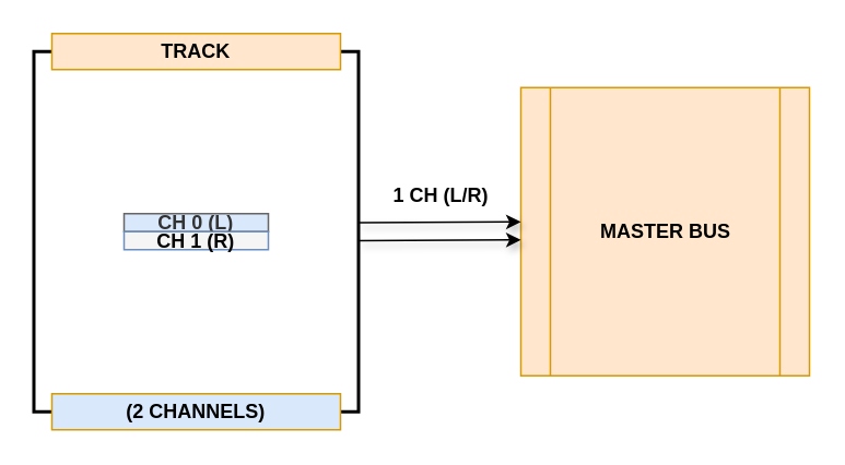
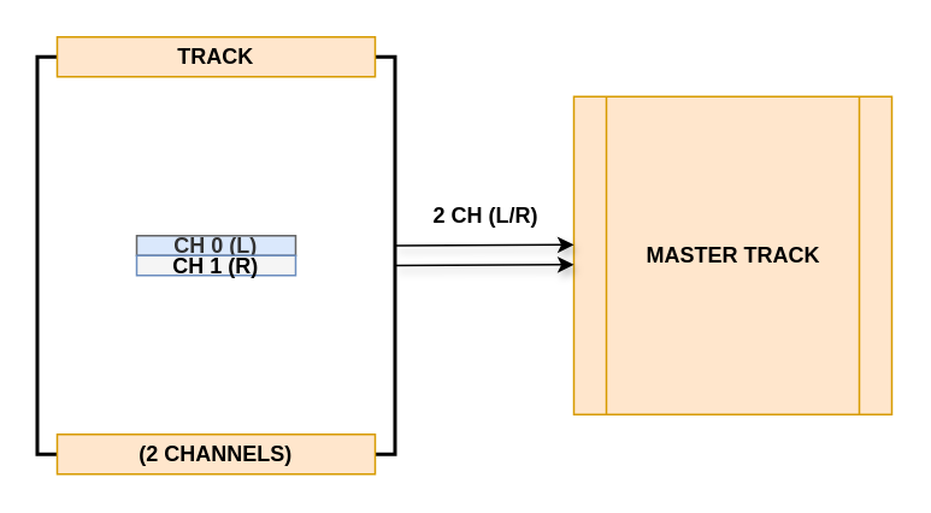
  <mxCell id="0" />
  <mxCell id="1" parent="0" />
- <mxCell id="2" value="&lt;b&gt;MASTER BUS&lt;/b&gt;" style="shape=process;whiteSpace=wrap;html=1;backgroundOutline=1;fillColor=#ffe6cc;strokeColor=#d79b00;" parent="1" vertex="1"><mxGeometry x="317" y="53" width="176" height="176" as="geometry" /></mxCell>
+ <mxCell id="2" value="&lt;b&gt;MASTER TRACK&lt;/b&gt;" style="shape=process;whiteSpace=wrap;html=1;backgroundOutline=1;fillColor=#ffe6cc;strokeColor=#d79b00;" parent="1" vertex="1"><mxGeometry x="317" y="53" width="176" height="176" as="geometry" /></mxCell>
  <mxCell id="3" value="&lt;b&gt;CH 0&lt;/b&gt; &lt;b&gt;(L)&lt;/b&gt;" style="rounded=0;whiteSpace=wrap;html=1;fillColor=#dae8fc;strokeColor=#666666;fontColor=#333333;" parent="1" vertex="1"><mxGeometry x="75" y="130" width="88" height="11" as="geometry" /></mxCell>
  <mxCell id="4" value="&lt;b&gt;CH 1 (R)&lt;/b&gt;" style="rounded=0;whiteSpace=wrap;html=1;fillColor=#f5f5f5;strokeColor=#6c8ebf;" parent="1" vertex="1"><mxGeometry x="75" y="141" width="88" height="11" as="geometry" /></mxCell>
  <mxCell id="5" value="" style="strokeWidth=2;html=1;shape=mxgraph.flowchart.annotation_1;align=left;pointerEvents=1;labelBackgroundColor=none;fontColor=#000000;" parent="1" vertex="1"><mxGeometry x="20" y="31" width="22" height="220" as="geometry" /></mxCell>
  <mxCell id="6" value="" style="strokeWidth=2;html=1;shape=mxgraph.flowchart.annotation_1;align=left;pointerEvents=1;labelBackgroundColor=none;fontColor=#000000;rotation=-180;" parent="1" vertex="1"><mxGeometry x="196" y="31" width="22" height="220" as="geometry" /></mxCell>
  <mxCell id="7" value="&lt;b&gt;TRACK&lt;/b&gt;" style="rounded=0;whiteSpace=wrap;html=1;labelBackgroundColor=none;fillColor=#ffe6cc;strokeColor=#d79b00;" parent="1" vertex="1"><mxGeometry x="31" y="20" width="176" height="22" as="geometry" /></mxCell>
- <mxCell id="8" value="&lt;b&gt;(2 CHANNELS)&lt;/b&gt;" style="rounded=0;whiteSpace=wrap;html=1;labelBackgroundColor=none;fillColor=#dae8fc;strokeColor=#d79b00;" parent="1" vertex="1"><mxGeometry x="31" y="240" width="176" height="22" as="geometry" /></mxCell>
- <mxCell id="9" value="&lt;b&gt;1 CH (L/R)&lt;/b&gt;" style="text;html=1;align=center;verticalAlign=middle;resizable=0;points=[];autosize=1;fontColor=#000000;" vertex="1" parent="1"><mxGeometry x="229" y="108" width="77" height="22" as="geometry" /></mxCell>
+ <mxCell id="8" value="&lt;b&gt;(2 CHANNELS)&lt;/b&gt;" style="rounded=0;whiteSpace=wrap;html=1;labelBackgroundColor=none;fillColor=#ffe6cc;strokeColor=#d79b00;" parent="1" vertex="1"><mxGeometry x="31" y="240" width="176" height="22" as="geometry" /></mxCell>
+ <mxCell id="9" value="&lt;b&gt;2 CH (L/R)&lt;/b&gt;" style="text;html=1;align=center;verticalAlign=middle;resizable=0;points=[];autosize=1;fontColor=#000000;" vertex="1" parent="1"><mxGeometry x="229" y="108" width="77" height="22" as="geometry" /></mxCell>
  <mxCell id="10" value="" style="endArrow=classic;html=1;shadow=1;fontColor=#000000;fillColor=none;entryX=0;entryY=0.466;entryDx=0;entryDy=0;entryPerimeter=0;" edge="1" parent="1" target="2"><mxGeometry width="50" height="50" relative="1" as="geometry"><mxPoint x="218" y="135.51" as="sourcePoint" /><mxPoint x="306" y="135.33" as="targetPoint" /></mxGeometry></mxCell>
  <mxCell id="11" value="" style="endArrow=classic;html=1;shadow=1;fontColor=#000000;fillColor=none;entryX=0;entryY=0.466;entryDx=0;entryDy=0;entryPerimeter=0;" edge="1" parent="1"><mxGeometry width="50" height="50" relative="1" as="geometry"><mxPoint x="218" y="146.49" as="sourcePoint" /><mxPoint x="317" y="145.996" as="targetPoint" /></mxGeometry></mxCell>
